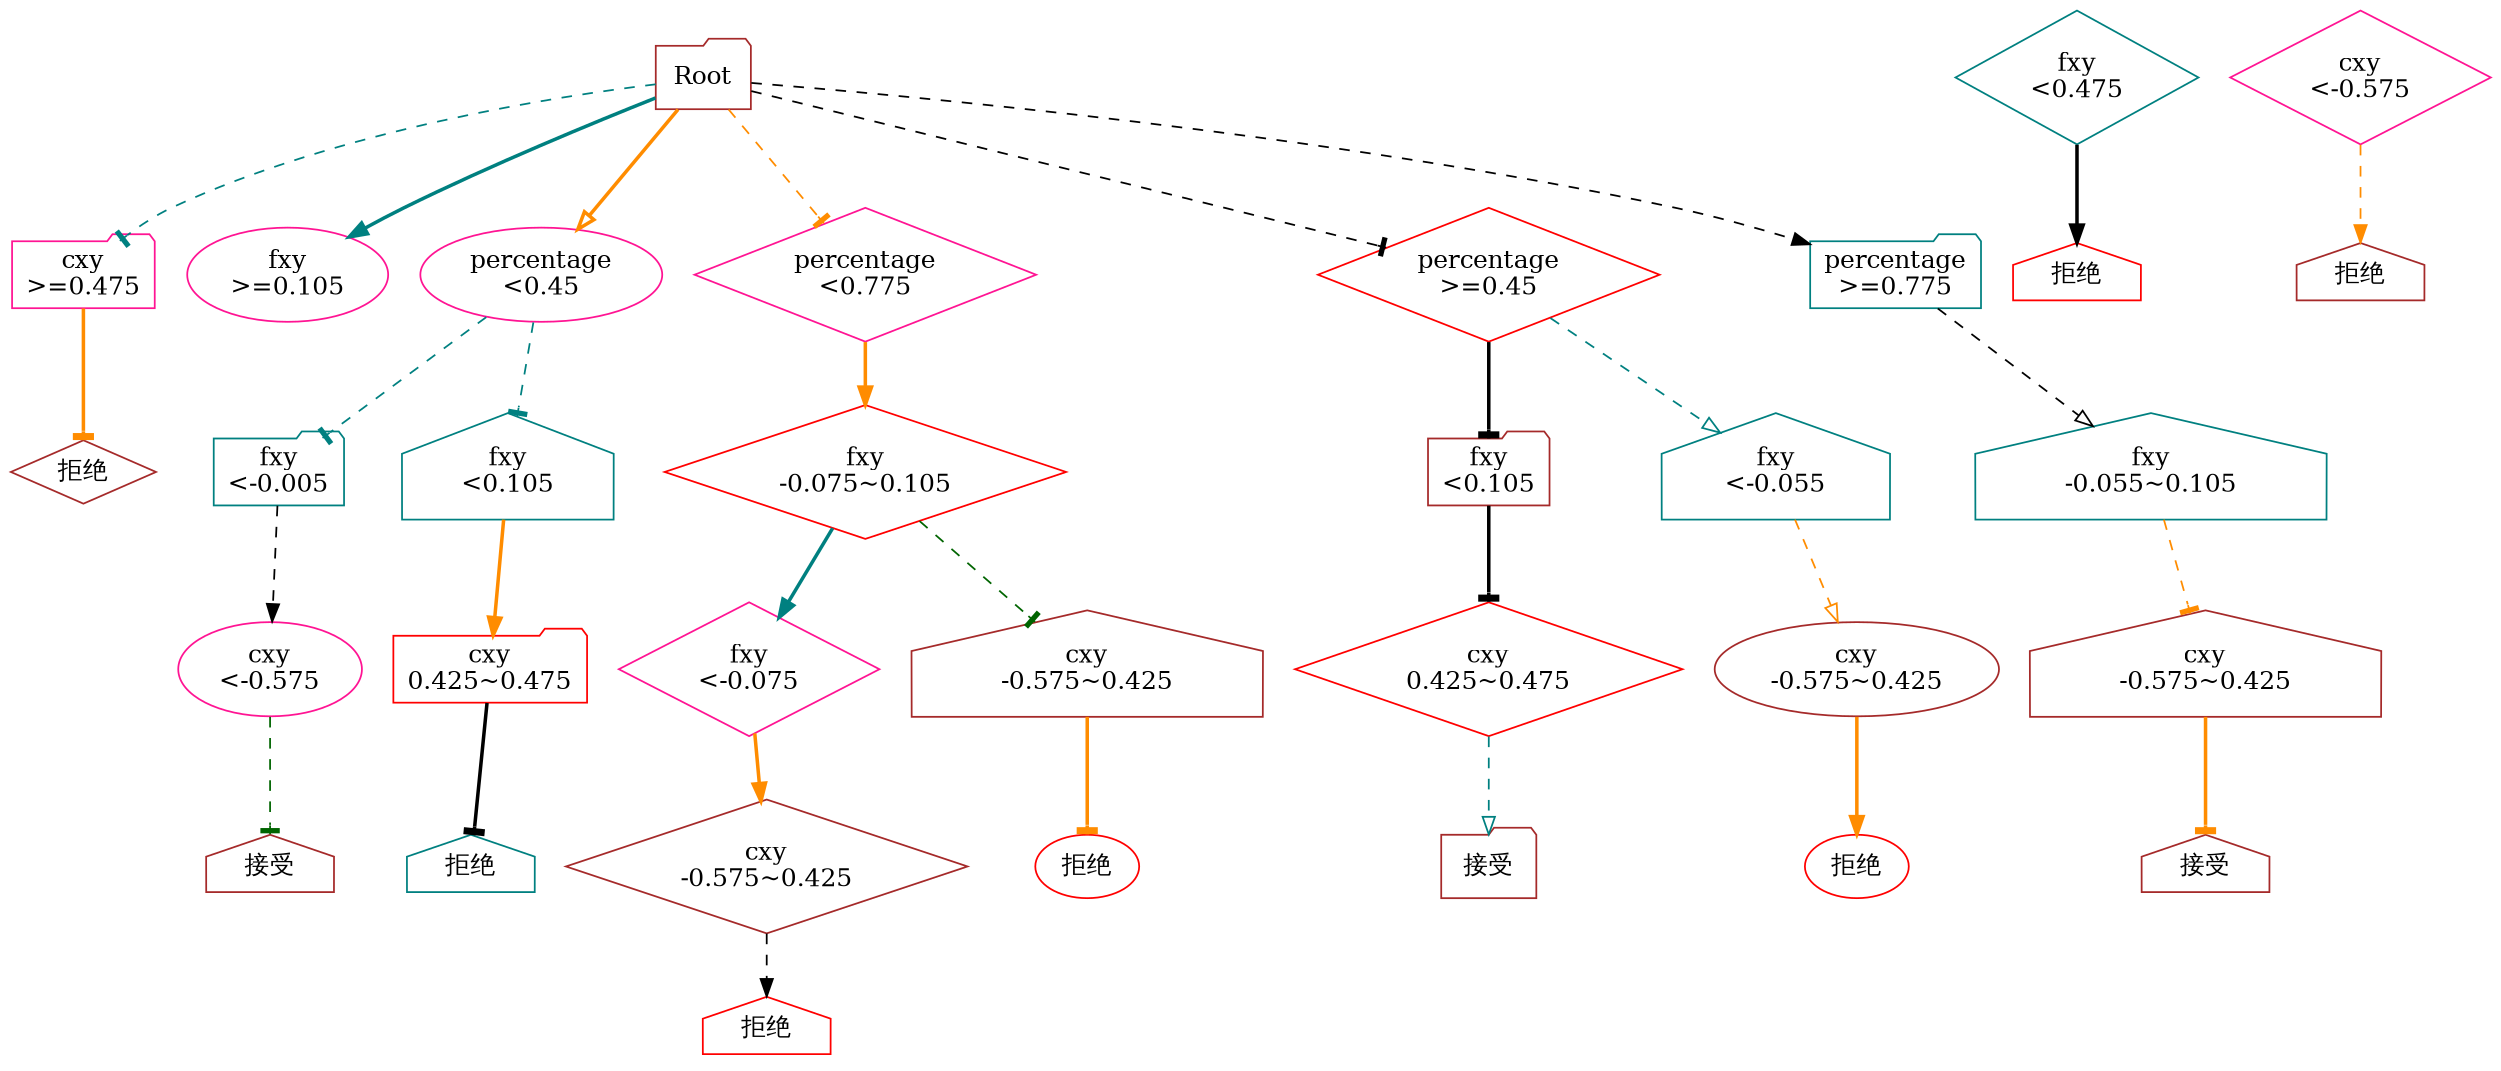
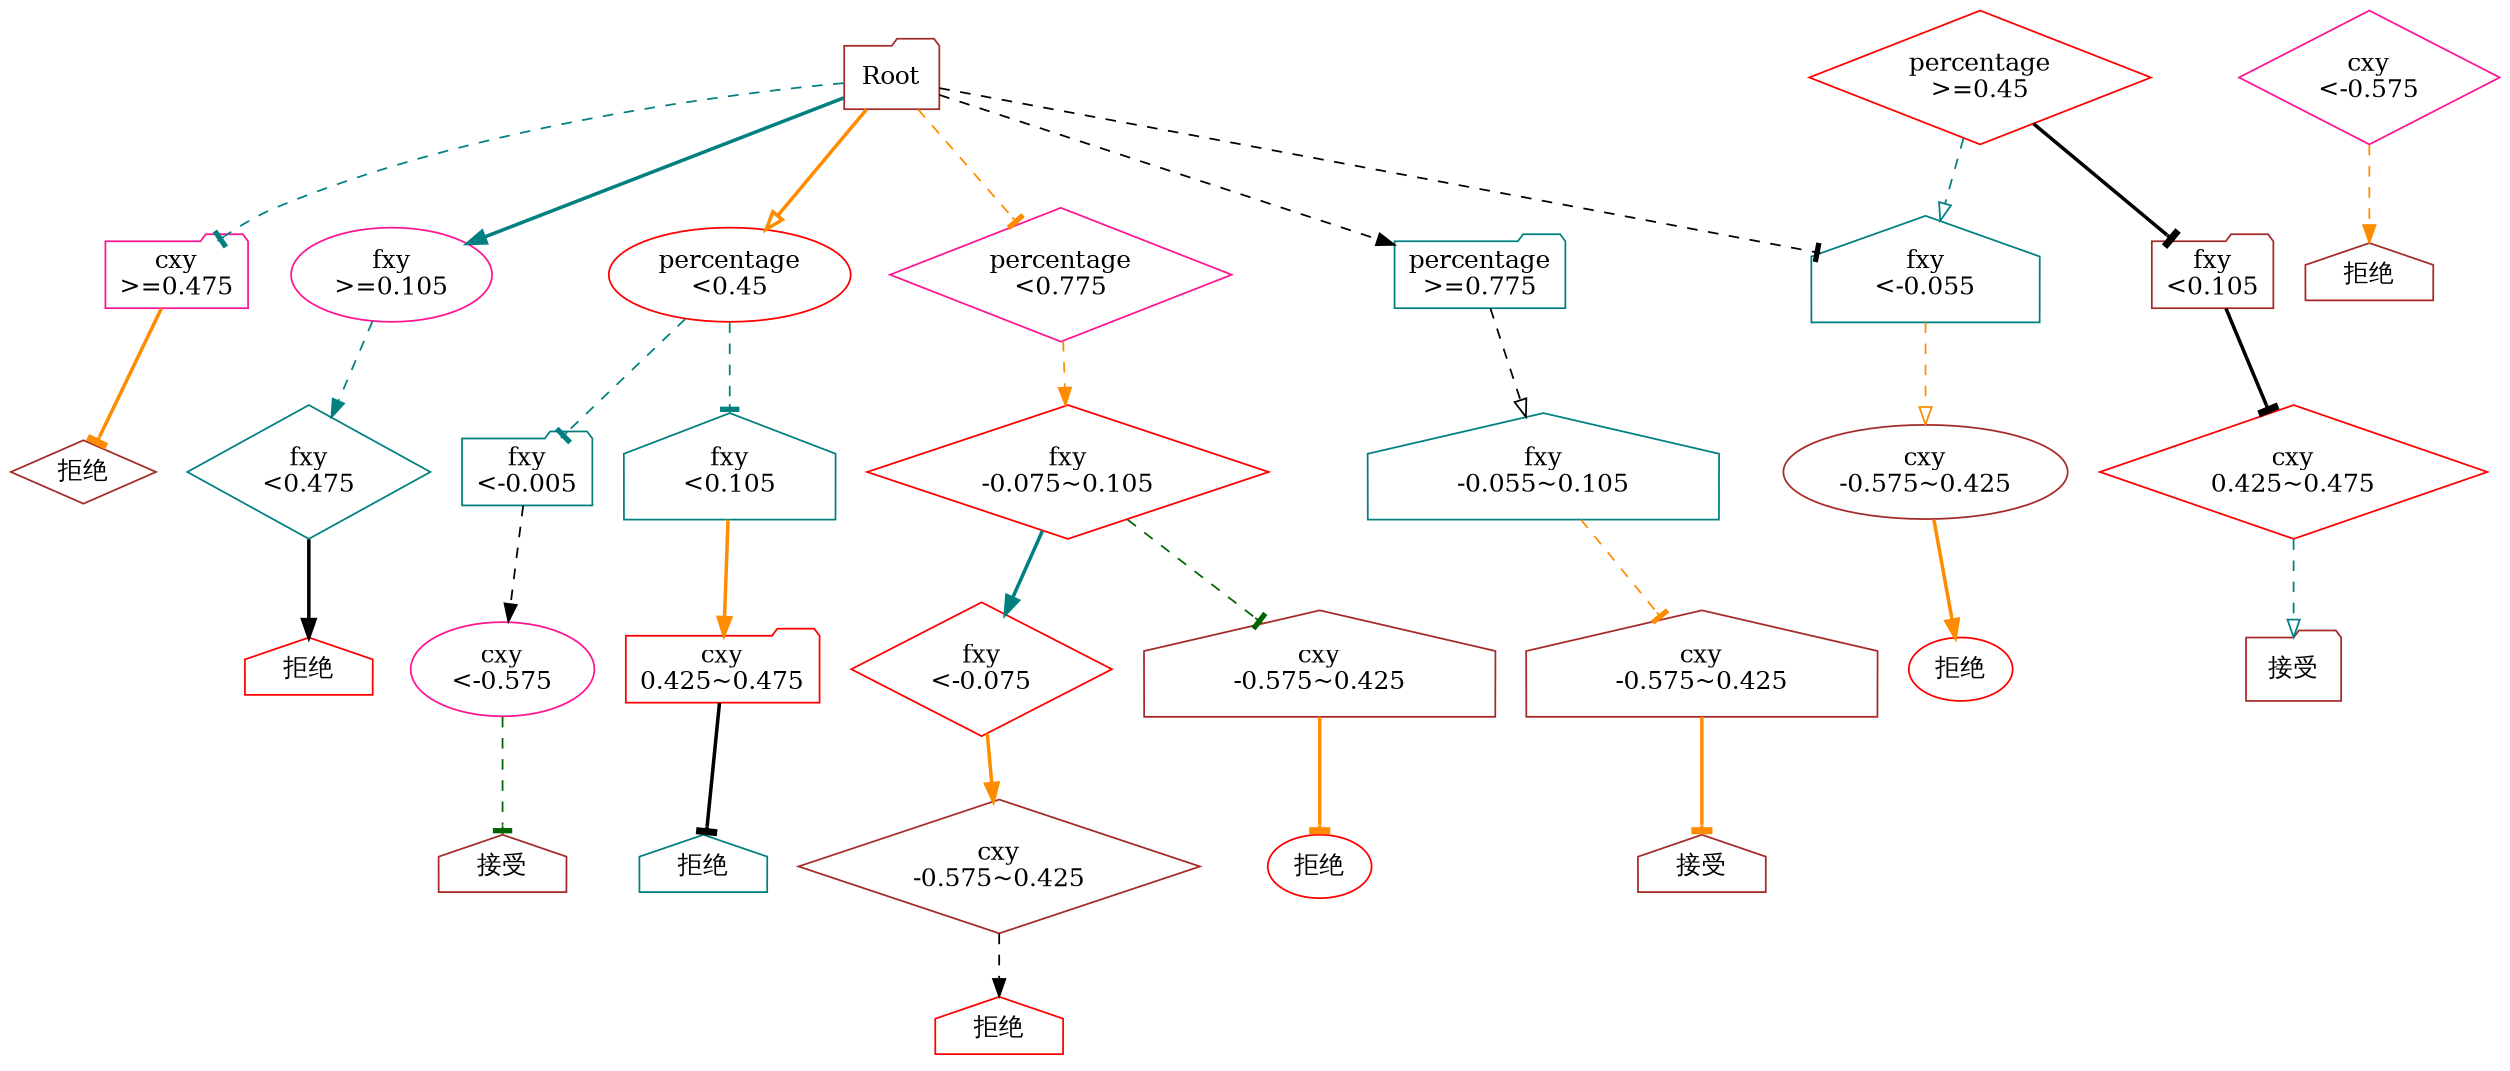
  digraph {
    node [color=brown shape=house]
    edge [arrowhead=tee color=darkorange style=dashed]
    n1 [label=Root shape=folder]
    n2 [color=deeppink label="cxy\n>=0.475" shape=folder]
    n3 [color=deeppink label="fxy\n>=0.105" shape=ellipse]
-   n4 [color=deeppink label="percentage\n<0.45" shape=ellipse]
+   n4 [color=red label="percentage\n<0.45" shape=ellipse]
    n5 [color=deeppink label="percentage\n<0.775" shape=diamond]
    n6 [color=red label="percentage\n>=0.45" shape=diamond]
    n7 [color=teal label="percentage\n>=0.775" shape=folder]
    n8 [label="拒绝" shape=diamond]
    n9 [color=teal label="fxy\n<-0.005" shape=folder]
    n10 [color=deeppink label="cxy\n<-0.575" shape=ellipse]
    n11 [color=teal label="fxy\n<0.475" shape=diamond]
    n12 [color=teal label="fxy\n<0.105"]
    n13 [color=red label="fxy\n-0.075~0.105" shape=diamond]
    n14 [label="fxy\n<0.105" shape=folder]
    n15 [color=teal label="fxy\n<-0.055"]
    n16 [color=teal label="fxy\n-0.055~0.105"]
    n17 [color=deeppink label="cxy\n<-0.575" shape=diamond]
    n18 [label="拒绝"]
    n19 [label="接受"]
    n20 [color=red label="拒绝"]
    n21 [color=red label="cxy\n0.425~0.475" shape=folder]
    n22 [color=teal label="拒绝"]
-   n23 [color=deeppink label="fxy\n<-0.075" shape=diamond]
+   n23 [color=red label="fxy\n<-0.075" shape=diamond]
    n24 [label="cxy\n-0.575~0.425"]
    n25 [label="cxy\n-0.575~0.425" shape=diamond]
    n26 [color=red label="拒绝" shape=ellipse]
    n27 [color=red label="拒绝"]
    n28 [color=red label="cxy\n0.425~0.475" shape=diamond]
    n29 [label="接受" shape=folder]
    n30 [label="cxy\n-0.575~0.425"]
    n31 [label="cxy\n-0.575~0.425" shape=ellipse]
    n32 [label="接受"]
    n33 [color=red label="拒绝" shape=ellipse]
    n1 -> n2 [color=teal]
    n1 -> n3 [arrowhead=normal color=teal style=bold]
    n1 -> n4 [arrowhead=onormal style=bold]
    n1 -> n5
-   n1 -> n6 [color=black]
+   n1 -> n15 [color=black]
    n1 -> n7 [arrowhead=normal color=black]
    n2 -> n8 [style=bold]
+   n3 -> n11 [arrowhead=normal color=teal]
    n4 -> n9 [color=teal]
    n4 -> n12 [color=teal]
-   n5 -> n13 [arrowhead=normal style=bold]
+   n5 -> n13 [arrowhead=normal]
    n6 -> n14 [color=black style=bold]
    n6 -> n15 [arrowhead=onormal color=teal]
    n7 -> n16 [arrowhead=onormal color=black]
    n9 -> n10 [arrowhead=normal color=black]
    n10 -> n19 [color=darkgreen]
    n11 -> n20 [arrowhead=normal color=black style=bold]
    n12 -> n21 [arrowhead=normal style=bold]
    n13 -> n23 [arrowhead=normal color=teal style=bold]
    n13 -> n24 [color=darkgreen]
    n14 -> n28 [color=black style=bold]
    n15 -> n31 [arrowhead=onormal]
    n16 -> n30
    n17 -> n18 [arrowhead=normal]
    n21 -> n22 [color=black style=bold]
    n23 -> n25 [arrowhead=normal style=bold]
    n24 -> n26 [style=bold]
    n25 -> n27 [arrowhead=normal color=black]
    n28 -> n29 [arrowhead=onormal color=teal]
    n30 -> n32 [style=bold]
    n31 -> n33 [arrowhead=normal style=bold]
  }
